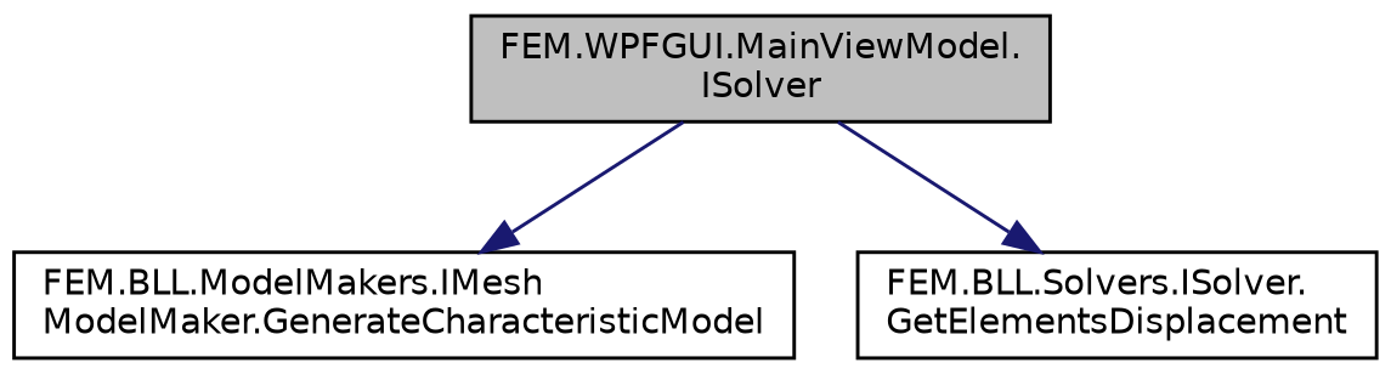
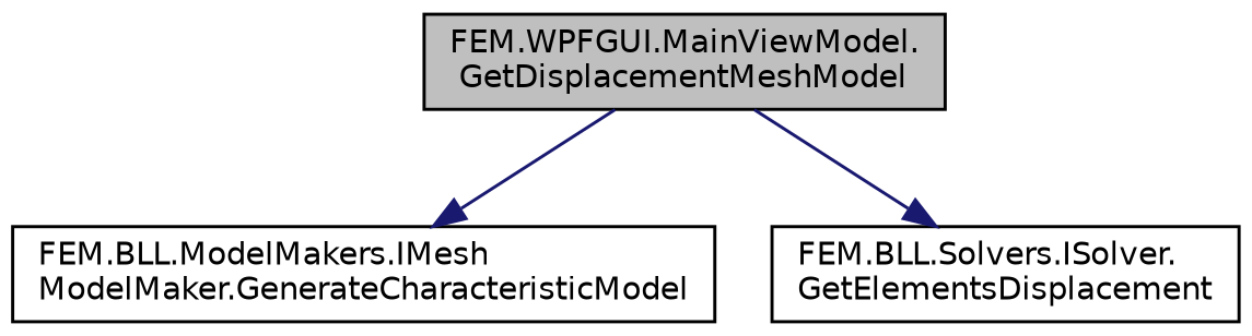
  digraph {
    rankdir=TB
    node [color=black fillcolor=white fontname=Helvetica fontsize=10 shape=record style=filled]
    edge [color=midnightblue fontname=Helvetica fontsize=10 labelfontname=Helvetica labelfontsize=10 style=solid]
-   n1 [fillcolor=grey75 fontcolor=black height=0.2 label="FEM.WPFGUI.MainViewModel.\lISolver" width=0.4]
+   n1 [fillcolor=grey75 fontcolor=black height=0.2 label="FEM.WPFGUI.MainViewModel.\lGetDisplacementMeshModel" width=0.4]
    n2 [height=0.2 label="FEM.BLL.ModelMakers.IMesh\lModelMaker.GenerateCharacteristicModel" width=0.4]
    n3 [height=0.2 label="FEM.BLL.Solvers.ISolver.\lGetElementsDisplacement" width=0.4]
    n1 -> n2
    n1 -> n3
  }
